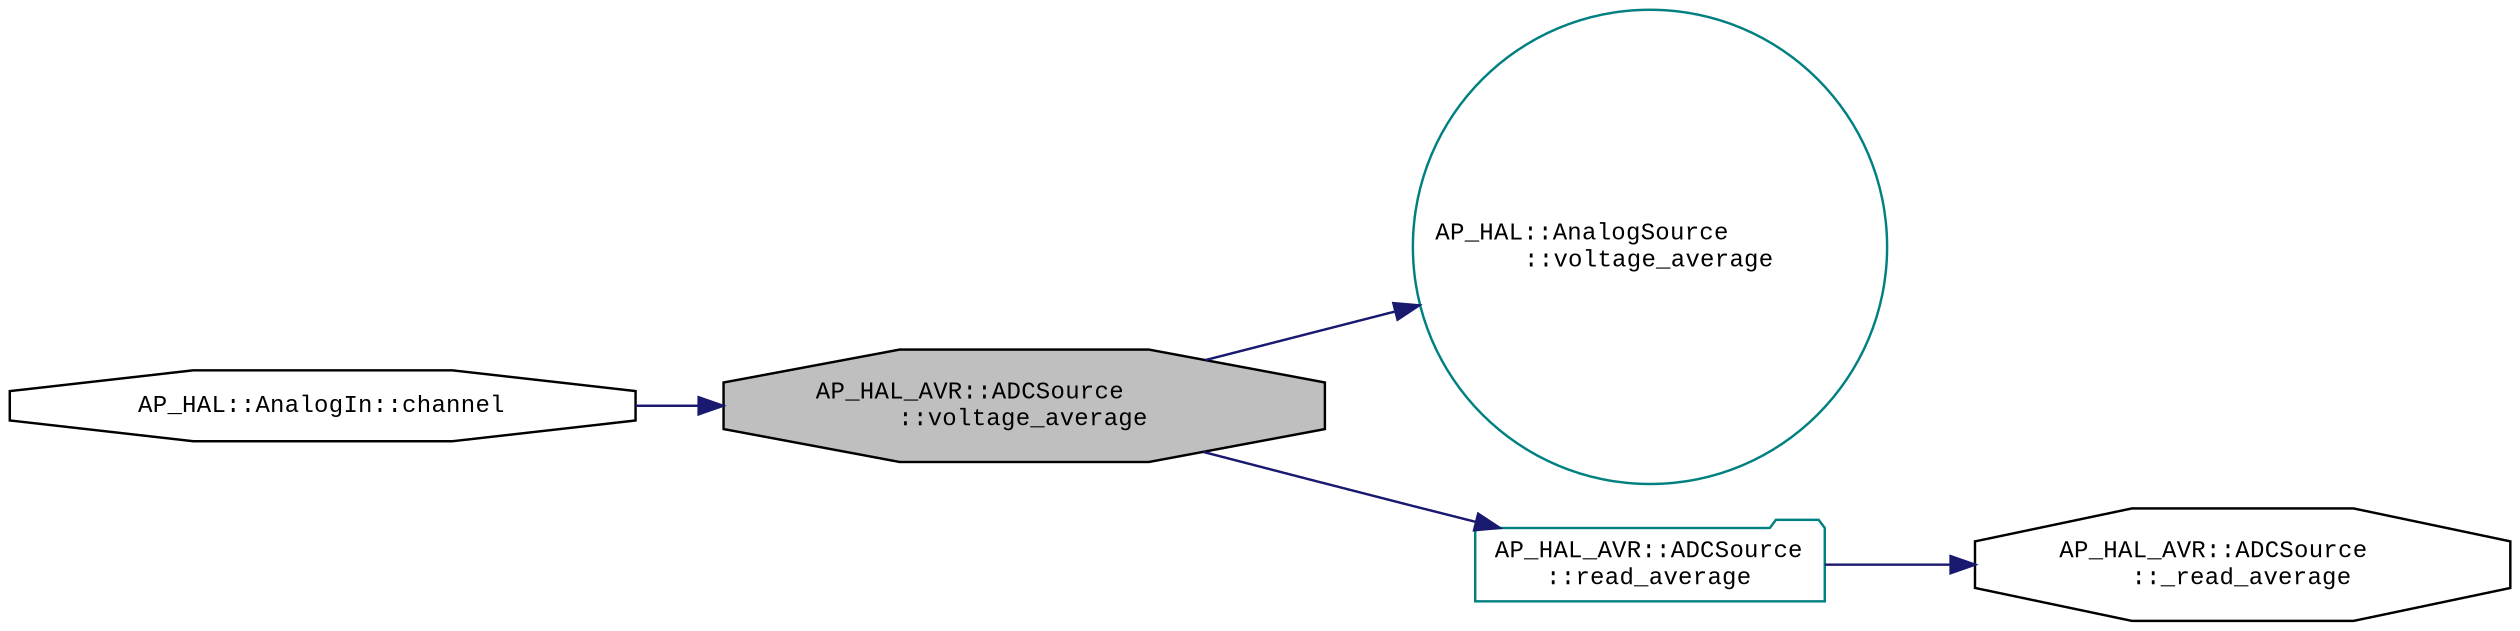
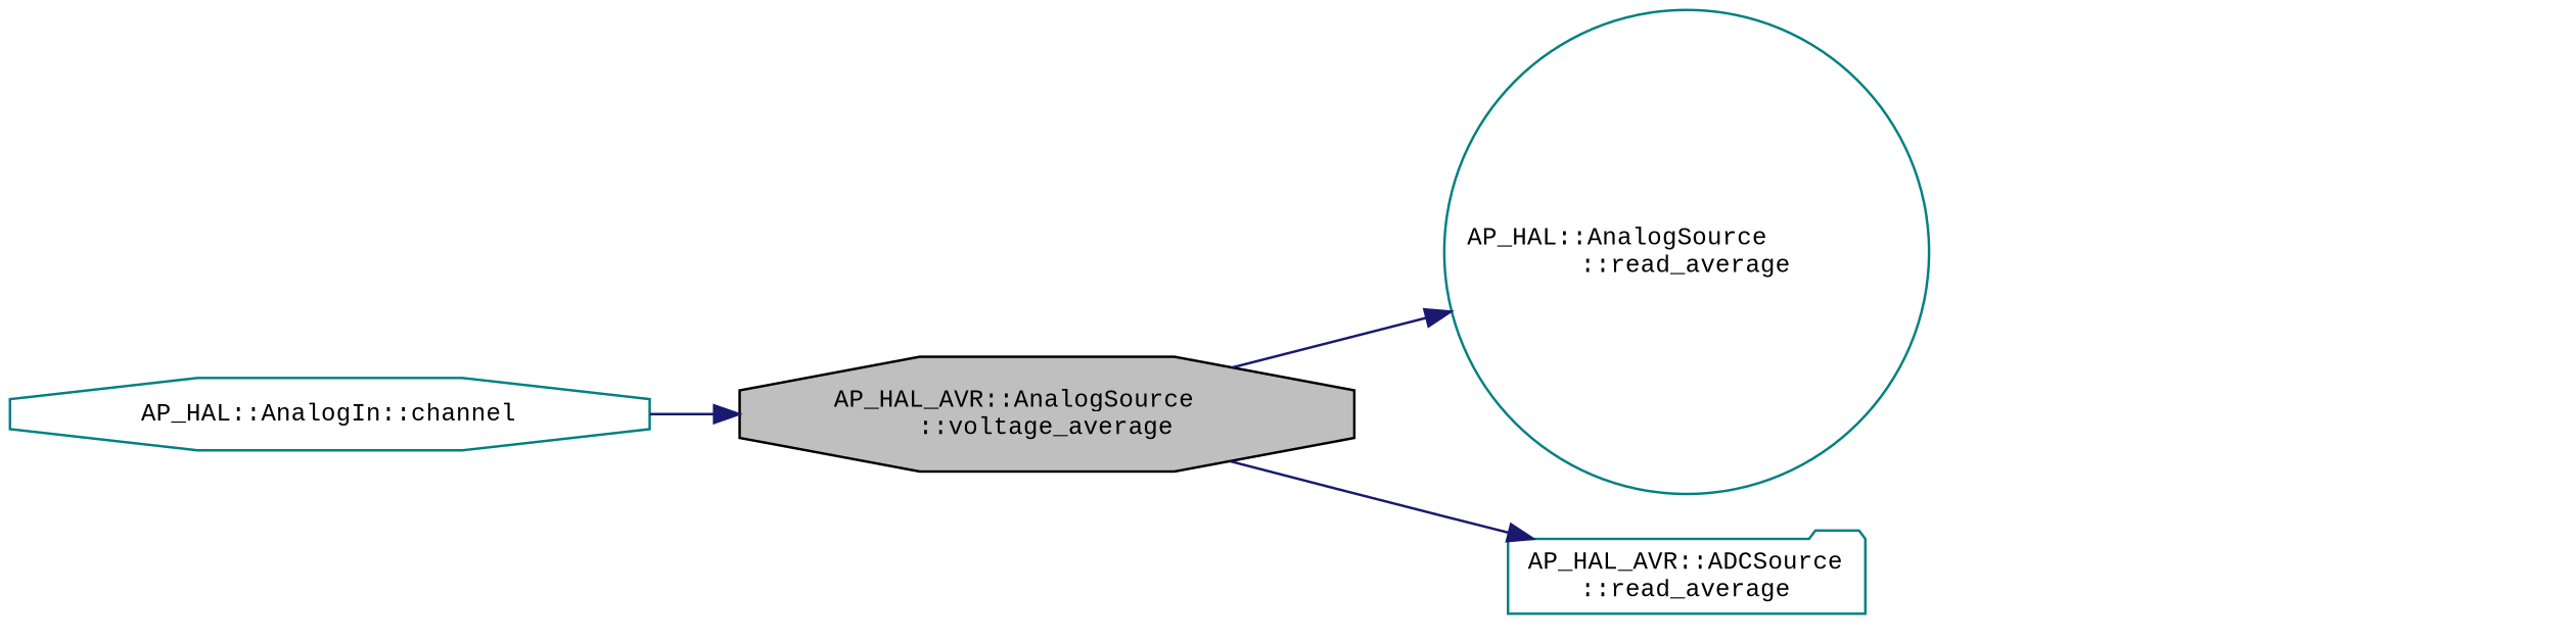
  digraph {
    fontname="Liberation Mono"
    rankdir=LR
    node [color=black fillcolor=white fontname="Liberation Mono" fontsize=10 shape=octagon style=filled]
    edge [color=midnightblue fontname="Liberation Mono" fontsize=10 labelfontname=Helvetica labelfontsize=10 style=solid]
-   n1 [fillcolor=grey75 fontcolor=black height=0.2 label="AP_HAL_AVR::ADCSource\l::voltage_average" width=0.4]
-   n2 [color=teal height=0.2 label="AP_HAL::AnalogSource\l::voltage_average" shape=circle width=0.4]
+   n1 [fillcolor=grey75 fontcolor=black height=0.2 label="AP_HAL_AVR::AnalogSource\l::voltage_average" width=0.4]
+   n2 [color=teal height=0.2 label="AP_HAL::AnalogSource\l::read_average" shape=circle width=0.4]
    n3 [color=teal height=0.2 label="AP_HAL_AVR::ADCSource\l::read_average" shape=folder width=0.4]
-   n4 [height=0.2 label="AP_HAL::AnalogIn::channel" width=0.4]
-   n5 [height=0.2 label="AP_HAL_AVR::ADCSource\l::_read_average" width=0.4]
+   n4 [color=teal height=0.2 label="AP_HAL::AnalogIn::channel" width=0.4]
    n1 -> n2
    n1 -> n3
-   n3 -> n5
    n4 -> n1
  }
